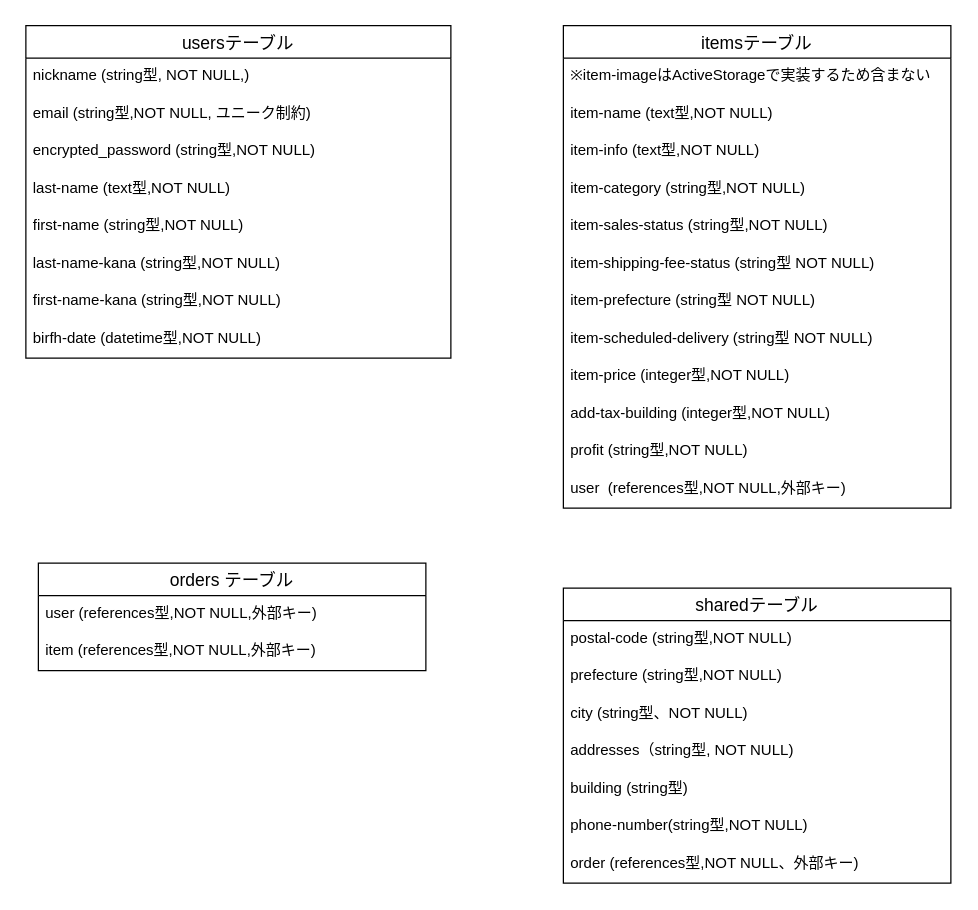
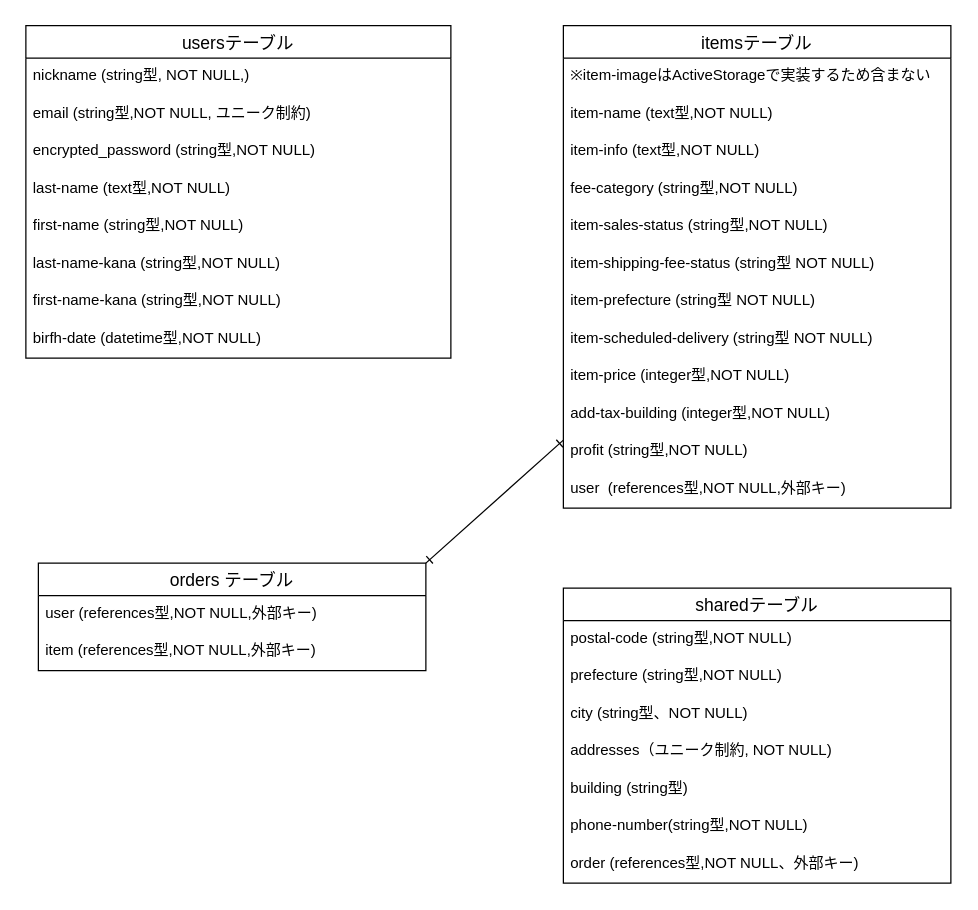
  <mxCell id="0" />
  <mxCell id="1" parent="0" />
  <mxCell id="2" value="usersテーブル" style="swimlane;fontStyle=0;childLayout=stackLayout;horizontal=1;startSize=26;horizontalStack=0;resizeParent=1;resizeParentMax=0;resizeLast=0;collapsible=1;marginBottom=0;align=center;fontSize=14;" vertex="1" parent="1"><mxGeometry x="20" y="20" width="340" height="266" as="geometry" /></mxCell>
  <mxCell id="3" value="nickname (string型, NOT NULL,)" style="text;strokeColor=none;fillColor=none;spacingLeft=4;spacingRight=4;overflow=hidden;rotatable=0;points=[[0,0.5],[1,0.5]];portConstraint=eastwest;fontSize=12;" vertex="1" parent="2"><mxGeometry y="26" width="340" height="30" as="geometry" /></mxCell>
  <mxCell id="4" value="email (string型,NOT NULL, ユニーク制約)&#10;&#10; " style="text;strokeColor=none;fillColor=none;spacingLeft=4;spacingRight=4;overflow=hidden;rotatable=0;points=[[0,0.5],[1,0.5]];portConstraint=eastwest;fontSize=12;" vertex="1" parent="2"><mxGeometry y="56" width="340" height="30" as="geometry" /></mxCell>
  <mxCell id="5" value="encrypted_password (string型,NOT NULL)" style="text;strokeColor=none;fillColor=none;spacingLeft=4;spacingRight=4;overflow=hidden;rotatable=0;points=[[0,0.5],[1,0.5]];portConstraint=eastwest;fontSize=12;" vertex="1" parent="2"><mxGeometry y="86" width="340" height="30" as="geometry" /></mxCell>
  <mxCell id="6" value="last-name (text型,NOT NULL)" style="text;strokeColor=none;fillColor=none;spacingLeft=4;spacingRight=4;overflow=hidden;rotatable=0;points=[[0,0.5],[1,0.5]];portConstraint=eastwest;fontSize=12;" vertex="1" parent="2"><mxGeometry y="116" width="340" height="30" as="geometry" /></mxCell>
  <mxCell id="7" value="first-name (string型,NOT NULL)" style="text;strokeColor=none;fillColor=none;spacingLeft=4;spacingRight=4;overflow=hidden;rotatable=0;points=[[0,0.5],[1,0.5]];portConstraint=eastwest;fontSize=12;" vertex="1" parent="2"><mxGeometry y="146" width="340" height="30" as="geometry" /></mxCell>
  <mxCell id="8" value="last-name-kana (string型,NOT NULL)" style="text;strokeColor=none;fillColor=none;spacingLeft=4;spacingRight=4;overflow=hidden;rotatable=0;points=[[0,0.5],[1,0.5]];portConstraint=eastwest;fontSize=12;" vertex="1" parent="2"><mxGeometry y="176" width="340" height="30" as="geometry" /></mxCell>
  <mxCell id="9" value="first-name-kana (string型,NOT NULL)" style="text;strokeColor=none;fillColor=none;spacingLeft=4;spacingRight=4;overflow=hidden;rotatable=0;points=[[0,0.5],[1,0.5]];portConstraint=eastwest;fontSize=12;" vertex="1" parent="2"><mxGeometry y="206" width="340" height="30" as="geometry" /></mxCell>
  <mxCell id="10" value="birfh-date (datetime型,NOT NULL)" style="text;strokeColor=none;fillColor=none;spacingLeft=4;spacingRight=4;overflow=hidden;rotatable=0;points=[[0,0.5],[1,0.5]];portConstraint=eastwest;fontSize=12;" vertex="1" parent="2"><mxGeometry y="236" width="340" height="30" as="geometry" /></mxCell>
  <mxCell id="11" value="orders テーブル" style="swimlane;fontStyle=0;childLayout=stackLayout;horizontal=1;startSize=26;horizontalStack=0;resizeParent=1;resizeParentMax=0;resizeLast=0;collapsible=1;marginBottom=0;align=center;fontSize=14;" vertex="1" parent="1"><mxGeometry x="30" y="450" width="310" height="86" as="geometry" /></mxCell>
  <mxCell id="12" value="user (references型,NOT NULL,外部キー)" style="text;strokeColor=none;fillColor=none;spacingLeft=4;spacingRight=4;overflow=hidden;rotatable=0;points=[[0,0.5],[1,0.5]];portConstraint=eastwest;fontSize=12;" vertex="1" parent="11"><mxGeometry y="26" width="310" height="30" as="geometry" /></mxCell>
  <mxCell id="13" value="item (references型,NOT NULL,外部キー)" style="text;strokeColor=none;fillColor=none;spacingLeft=4;spacingRight=4;overflow=hidden;rotatable=0;points=[[0,0.5],[1,0.5]];portConstraint=eastwest;fontSize=12;" vertex="1" parent="11"><mxGeometry y="56" width="310" height="30" as="geometry" /></mxCell>
+ <mxCell id="14" style="edgeStyle=none;html=1;entryX=1;entryY=0;entryDx=0;entryDy=0;endArrow=ERone;endFill=0;startArrow=ERone;startFill=0;" edge="1" parent="1" source="15" target="11"><mxGeometry relative="1" as="geometry" /></mxCell>
  <mxCell id="15" value="itemsテーブル" style="swimlane;fontStyle=0;childLayout=stackLayout;horizontal=1;startSize=26;horizontalStack=0;resizeParent=1;resizeParentMax=0;resizeLast=0;collapsible=1;marginBottom=0;align=center;fontSize=14;" vertex="1" parent="1"><mxGeometry x="450" y="20" width="310" height="386" as="geometry" /></mxCell>
  <mxCell id="16" value="※item-imageはActiveStorageで実装するため含まない" style="text;strokeColor=none;fillColor=none;spacingLeft=4;spacingRight=4;overflow=hidden;rotatable=0;points=[[0,0.5],[1,0.5]];portConstraint=eastwest;fontSize=12;" vertex="1" parent="15"><mxGeometry y="26" width="310" height="30" as="geometry" /></mxCell>
  <mxCell id="17" value="item-name (text型,NOT NULL)" style="text;strokeColor=none;fillColor=none;spacingLeft=4;spacingRight=4;overflow=hidden;rotatable=0;points=[[0,0.5],[1,0.5]];portConstraint=eastwest;fontSize=12;" vertex="1" parent="15"><mxGeometry y="56" width="310" height="30" as="geometry" /></mxCell>
  <mxCell id="18" value="item-info (text型,NOT NULL)" style="text;strokeColor=none;fillColor=none;spacingLeft=4;spacingRight=4;overflow=hidden;rotatable=0;points=[[0,0.5],[1,0.5]];portConstraint=eastwest;fontSize=12;" vertex="1" parent="15"><mxGeometry y="86" width="310" height="30" as="geometry" /></mxCell>
- <mxCell id="19" value="item-category (string型,NOT NULL)" style="text;strokeColor=none;fillColor=none;spacingLeft=4;spacingRight=4;overflow=hidden;rotatable=0;points=[[0,0.5],[1,0.5]];portConstraint=eastwest;fontSize=12;" vertex="1" parent="15"><mxGeometry y="116" width="310" height="30" as="geometry" /></mxCell>
+ <mxCell id="19" value="fee-category (string型,NOT NULL)" style="text;strokeColor=none;fillColor=none;spacingLeft=4;spacingRight=4;overflow=hidden;rotatable=0;points=[[0,0.5],[1,0.5]];portConstraint=eastwest;fontSize=12;" vertex="1" parent="15"><mxGeometry y="116" width="310" height="30" as="geometry" /></mxCell>
  <mxCell id="20" value="item-sales-status (string型,NOT NULL)" style="text;strokeColor=none;fillColor=none;spacingLeft=4;spacingRight=4;overflow=hidden;rotatable=0;points=[[0,0.5],[1,0.5]];portConstraint=eastwest;fontSize=12;" vertex="1" parent="15"><mxGeometry y="146" width="310" height="30" as="geometry" /></mxCell>
  <mxCell id="21" value="item-shipping-fee-status (string型 NOT NULL)" style="text;strokeColor=none;fillColor=none;spacingLeft=4;spacingRight=4;overflow=hidden;rotatable=0;points=[[0,0.5],[1,0.5]];portConstraint=eastwest;fontSize=12;" vertex="1" parent="15"><mxGeometry y="176" width="310" height="30" as="geometry" /></mxCell>
  <mxCell id="22" value="item-prefecture (string型 NOT NULL)" style="text;strokeColor=none;fillColor=none;spacingLeft=4;spacingRight=4;overflow=hidden;rotatable=0;points=[[0,0.5],[1,0.5]];portConstraint=eastwest;fontSize=12;" vertex="1" parent="15"><mxGeometry y="206" width="310" height="30" as="geometry" /></mxCell>
  <mxCell id="23" value="item-scheduled-delivery (string型 NOT NULL)" style="text;strokeColor=none;fillColor=none;spacingLeft=4;spacingRight=4;overflow=hidden;rotatable=0;points=[[0,0.5],[1,0.5]];portConstraint=eastwest;fontSize=12;" vertex="1" parent="15"><mxGeometry y="236" width="310" height="30" as="geometry" /></mxCell>
  <mxCell id="24" value="item-price (integer型,NOT NULL)" style="text;strokeColor=none;fillColor=none;spacingLeft=4;spacingRight=4;overflow=hidden;rotatable=0;points=[[0,0.5],[1,0.5]];portConstraint=eastwest;fontSize=12;" vertex="1" parent="15"><mxGeometry y="266" width="310" height="30" as="geometry" /></mxCell>
  <mxCell id="25" value="add-tax-building (integer型,NOT NULL)" style="text;strokeColor=none;fillColor=none;spacingLeft=4;spacingRight=4;overflow=hidden;rotatable=0;points=[[0,0.5],[1,0.5]];portConstraint=eastwest;fontSize=12;" vertex="1" parent="15"><mxGeometry y="296" width="310" height="30" as="geometry" /></mxCell>
  <mxCell id="26" value="profit (string型,NOT NULL)" style="text;strokeColor=none;fillColor=none;spacingLeft=4;spacingRight=4;overflow=hidden;rotatable=0;points=[[0,0.5],[1,0.5]];portConstraint=eastwest;fontSize=12;" vertex="1" parent="15"><mxGeometry y="326" width="310" height="30" as="geometry" /></mxCell>
  <mxCell id="27" value="user  (references型,NOT NULL,外部キー)" style="text;strokeColor=none;fillColor=none;spacingLeft=4;spacingRight=4;overflow=hidden;rotatable=0;points=[[0,0.5],[1,0.5]];portConstraint=eastwest;fontSize=12;" vertex="1" parent="15"><mxGeometry y="356" width="310" height="30" as="geometry" /></mxCell>
  <mxCell id="28" value="sharedテーブル" style="swimlane;fontStyle=0;childLayout=stackLayout;horizontal=1;startSize=26;horizontalStack=0;resizeParent=1;resizeParentMax=0;resizeLast=0;collapsible=1;marginBottom=0;align=center;fontSize=14;" vertex="1" parent="1"><mxGeometry x="450" y="470" width="310" height="236" as="geometry" /></mxCell>
  <mxCell id="29" value="postal-code (string型,NOT NULL)" style="text;strokeColor=none;fillColor=none;spacingLeft=4;spacingRight=4;overflow=hidden;rotatable=0;points=[[0,0.5],[1,0.5]];portConstraint=eastwest;fontSize=12;" vertex="1" parent="28"><mxGeometry y="26" width="310" height="30" as="geometry" /></mxCell>
  <mxCell id="30" value="prefecture (string型,NOT NULL)" style="text;strokeColor=none;fillColor=none;spacingLeft=4;spacingRight=4;overflow=hidden;rotatable=0;points=[[0,0.5],[1,0.5]];portConstraint=eastwest;fontSize=12;" vertex="1" parent="28"><mxGeometry y="56" width="310" height="30" as="geometry" /></mxCell>
  <mxCell id="31" value="city (string型、NOT NULL)" style="text;strokeColor=none;fillColor=none;spacingLeft=4;spacingRight=4;overflow=hidden;rotatable=0;points=[[0,0.5],[1,0.5]];portConstraint=eastwest;fontSize=12;" vertex="1" parent="28"><mxGeometry y="86" width="310" height="30" as="geometry" /></mxCell>
- <mxCell id="32" value="addresses（string型, NOT NULL)" style="text;strokeColor=none;fillColor=none;spacingLeft=4;spacingRight=4;overflow=hidden;rotatable=0;points=[[0,0.5],[1,0.5]];portConstraint=eastwest;fontSize=12;" vertex="1" parent="28"><mxGeometry y="116" width="310" height="30" as="geometry" /></mxCell>
+ <mxCell id="32" value="addresses（ユニーク制約, NOT NULL)" style="text;strokeColor=none;fillColor=none;spacingLeft=4;spacingRight=4;overflow=hidden;rotatable=0;points=[[0,0.5],[1,0.5]];portConstraint=eastwest;fontSize=12;" vertex="1" parent="28"><mxGeometry y="116" width="310" height="30" as="geometry" /></mxCell>
  <mxCell id="33" value="building (string型)" style="text;strokeColor=none;fillColor=none;spacingLeft=4;spacingRight=4;overflow=hidden;rotatable=0;points=[[0,0.5],[1,0.5]];portConstraint=eastwest;fontSize=12;" vertex="1" parent="28"><mxGeometry y="146" width="310" height="30" as="geometry" /></mxCell>
  <mxCell id="34" value="phone-number(string型,NOT NULL)" style="text;strokeColor=none;fillColor=none;spacingLeft=4;spacingRight=4;overflow=hidden;rotatable=0;points=[[0,0.5],[1,0.5]];portConstraint=eastwest;fontSize=12;" vertex="1" parent="28"><mxGeometry y="176" width="310" height="30" as="geometry" /></mxCell>
  <mxCell id="35" value="order (references型,NOT NULL、外部キー)" style="text;strokeColor=none;fillColor=none;spacingLeft=4;spacingRight=4;overflow=hidden;rotatable=0;points=[[0,0.5],[1,0.5]];portConstraint=eastwest;fontSize=12;" vertex="1" parent="28"><mxGeometry y="206" width="310" height="30" as="geometry" /></mxCell>
